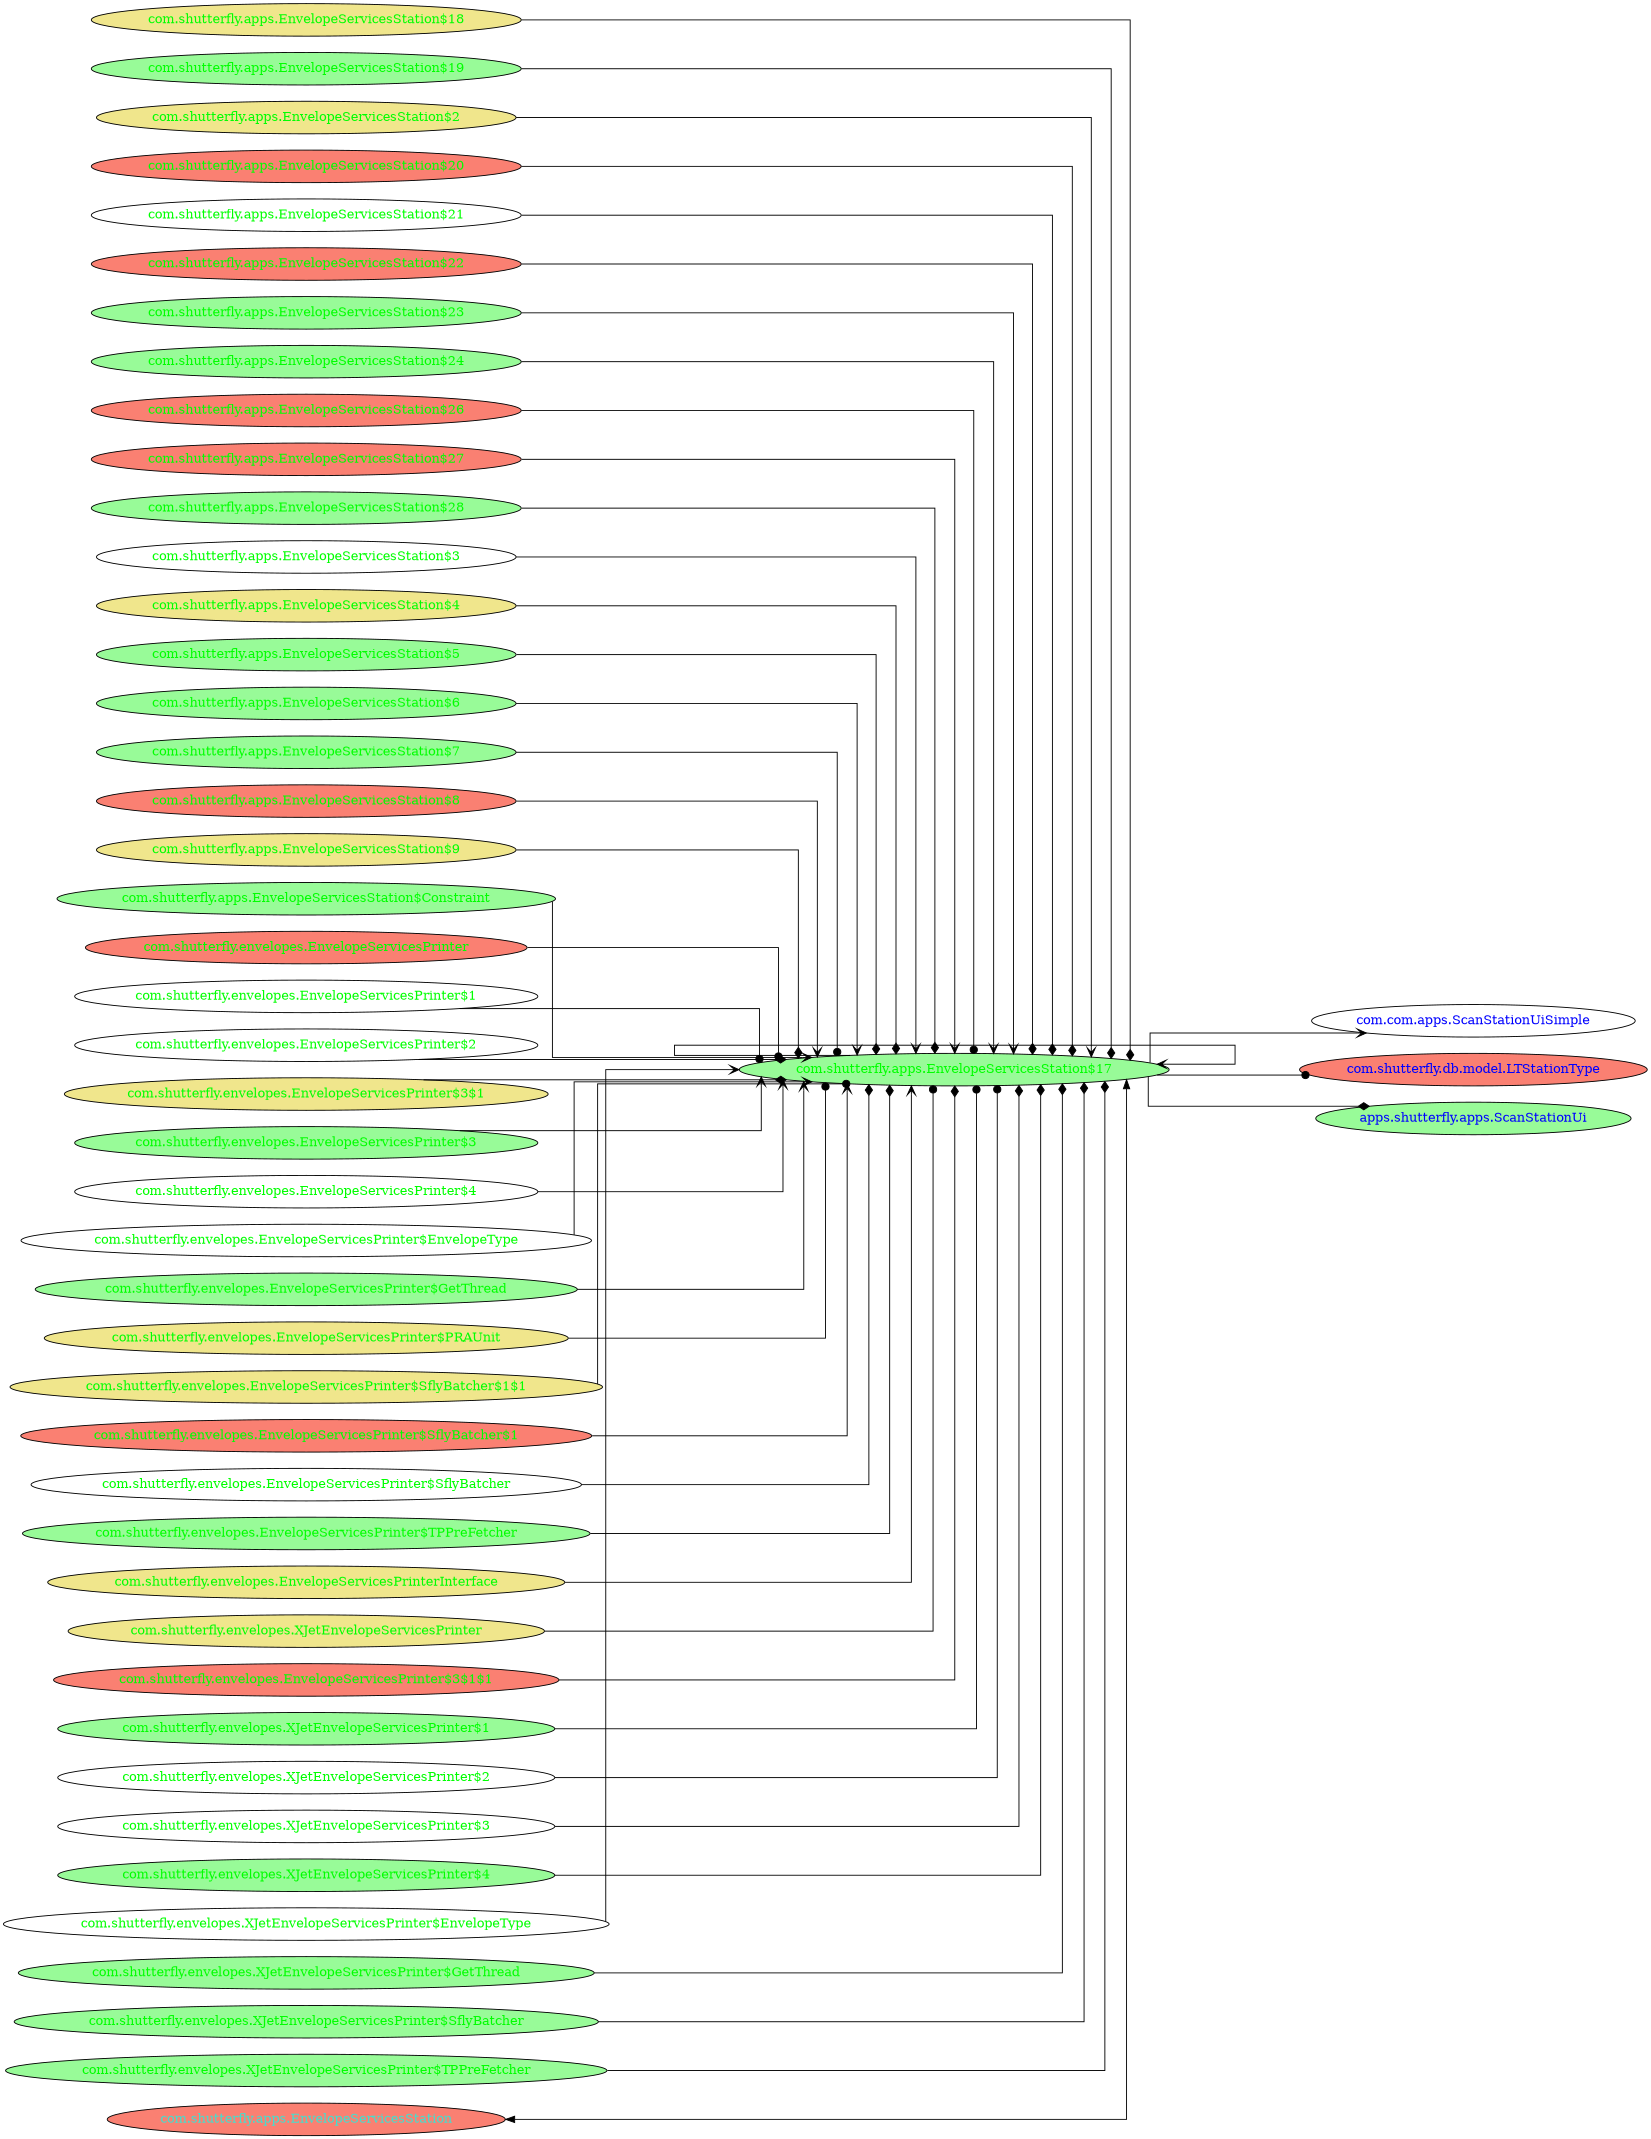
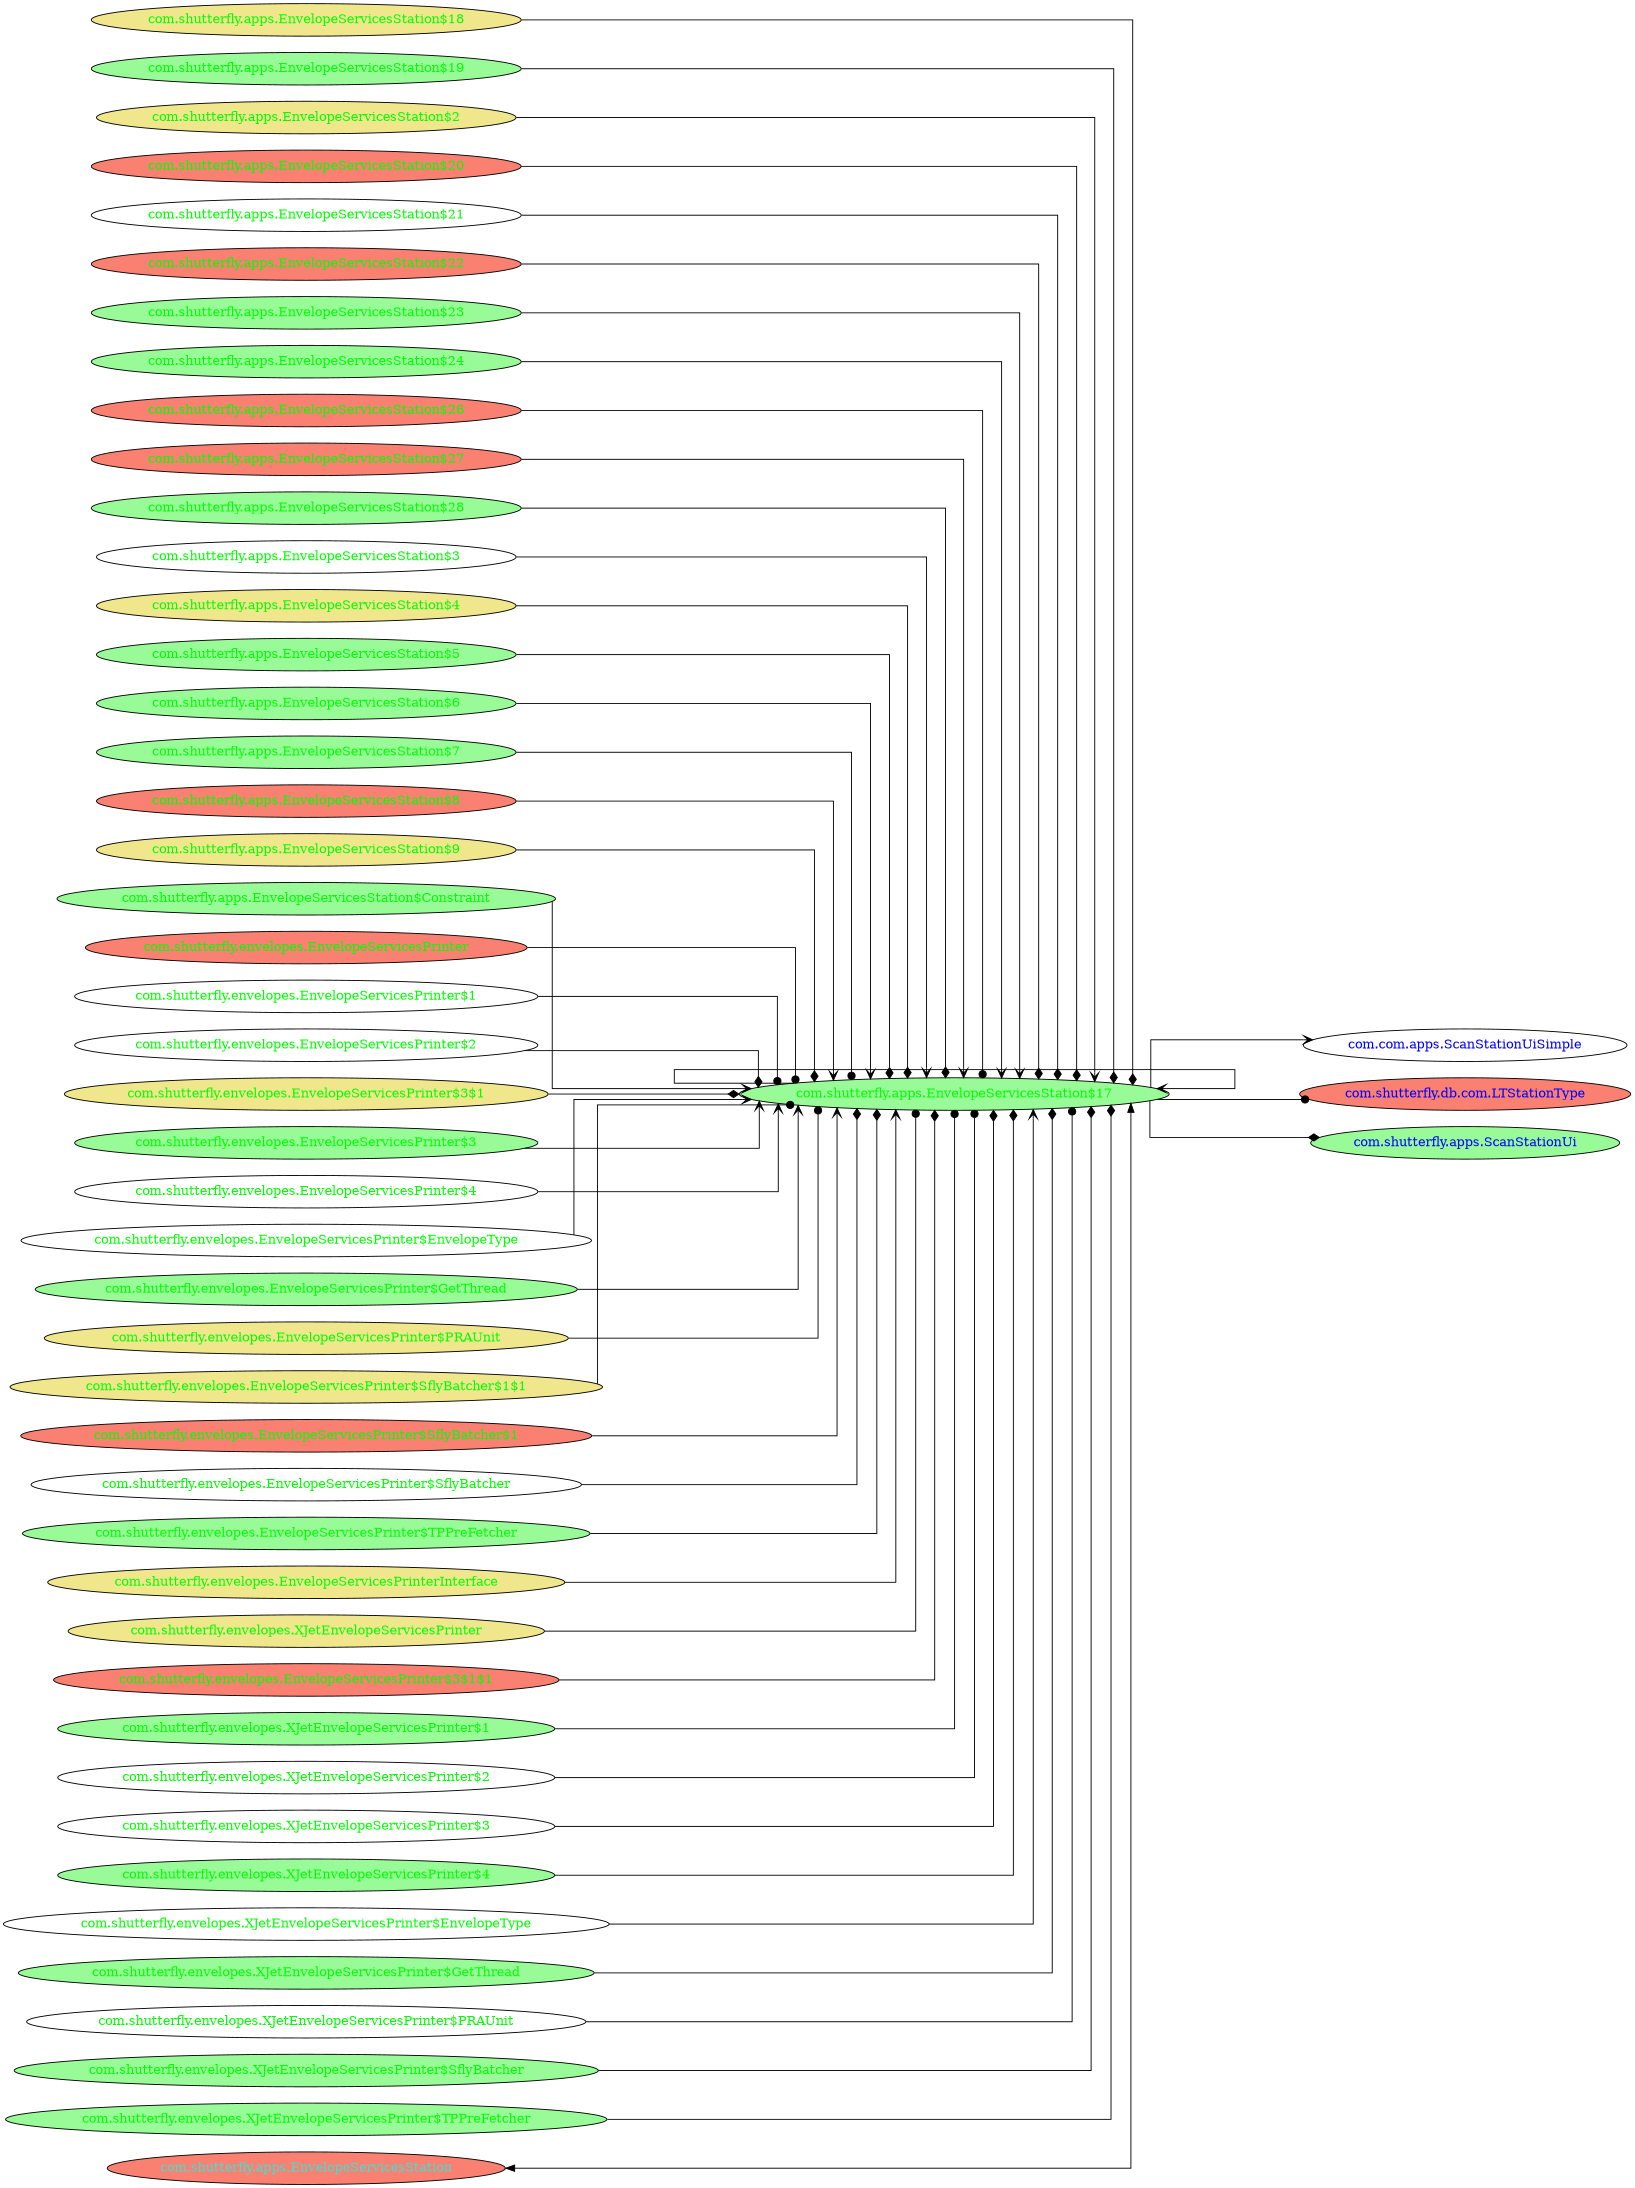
  digraph {
    concentrate=true
    rankdir=LR
    ranksep=2.0
    splines=ortho
    node [fillcolor=palegreen fontcolor=green style=filled]
    edge [arrowhead=diamond]
    "com.shutterfly.apps.EnvelopeServicesStation$17"
    n2 [fillcolor=white fontcolor=blue label="com.com.apps.ScanStationUiSimple"]
-   "com.shutterfly.db.model.LTStationType" [fillcolor=salmon fontcolor=blue]
-   "com.shutterfly.apps.ScanStationUi" [fontcolor=blue label="apps.shutterfly.apps.ScanStationUi"]
+   "com.shutterfly.db.model.LTStationType" [fillcolor=salmon fontcolor=blue label="com.shutterfly.db.com.LTStationType"]
+   "com.shutterfly.apps.ScanStationUi" [fontcolor=blue]
    "com.shutterfly.apps.EnvelopeServicesStation$18" [fillcolor=khaki]
    "com.shutterfly.apps.EnvelopeServicesStation$19"
    "com.shutterfly.apps.EnvelopeServicesStation$2" [fillcolor=khaki]
    "com.shutterfly.apps.EnvelopeServicesStation$20" [fillcolor=salmon]
    "com.shutterfly.apps.EnvelopeServicesStation$21" [fillcolor=white]
    "com.shutterfly.apps.EnvelopeServicesStation$22" [fillcolor=salmon]
    "com.shutterfly.apps.EnvelopeServicesStation$23"
    "com.shutterfly.apps.EnvelopeServicesStation$24"
    "com.shutterfly.apps.EnvelopeServicesStation$26" [fillcolor=salmon]
    "com.shutterfly.apps.EnvelopeServicesStation$27" [fillcolor=salmon]
    "com.shutterfly.apps.EnvelopeServicesStation$28"
    "com.shutterfly.apps.EnvelopeServicesStation$3" [fillcolor=white]
    "com.shutterfly.apps.EnvelopeServicesStation$4" [fillcolor=khaki]
    "com.shutterfly.apps.EnvelopeServicesStation$5"
    "com.shutterfly.apps.EnvelopeServicesStation$6"
    "com.shutterfly.apps.EnvelopeServicesStation$7"
    "com.shutterfly.apps.EnvelopeServicesStation$8" [fillcolor=salmon]
    "com.shutterfly.apps.EnvelopeServicesStation$9" [fillcolor=khaki]
    "com.shutterfly.apps.EnvelopeServicesStation$Constraint"
    "com.shutterfly.envelopes.EnvelopeServicesPrinter" [fillcolor=salmon]
    "com.shutterfly.envelopes.EnvelopeServicesPrinter$1" [fillcolor=white]
    "com.shutterfly.envelopes.EnvelopeServicesPrinter$2" [fillcolor=white]
    "com.shutterfly.envelopes.EnvelopeServicesPrinter$3$1" [fillcolor=khaki]
    "com.shutterfly.envelopes.EnvelopeServicesPrinter$3"
    "com.shutterfly.envelopes.EnvelopeServicesPrinter$4" [fillcolor=white]
    "com.shutterfly.envelopes.EnvelopeServicesPrinter$EnvelopeType" [fillcolor=white]
    "com.shutterfly.envelopes.EnvelopeServicesPrinter$GetThread"
    "com.shutterfly.envelopes.EnvelopeServicesPrinter$PRAUnit" [fillcolor=khaki]
    "com.shutterfly.envelopes.EnvelopeServicesPrinter$SflyBatcher$1$1" [fillcolor=khaki]
    "com.shutterfly.envelopes.EnvelopeServicesPrinter$SflyBatcher$1" [fillcolor=salmon]
    "com.shutterfly.envelopes.EnvelopeServicesPrinter$SflyBatcher" [fillcolor=white]
    "com.shutterfly.envelopes.EnvelopeServicesPrinter$TPPreFetcher"
    "com.shutterfly.envelopes.EnvelopeServicesPrinterInterface" [fillcolor=khaki]
    "com.shutterfly.envelopes.XJetEnvelopeServicesPrinter" [fillcolor=khaki]
    "com.shutterfly.envelopes.EnvelopeServicesPrinter$3$1$1" [fillcolor=salmon]
    "com.shutterfly.envelopes.XJetEnvelopeServicesPrinter$1"
    "com.shutterfly.envelopes.XJetEnvelopeServicesPrinter$2" [fillcolor=white]
    "com.shutterfly.envelopes.XJetEnvelopeServicesPrinter$3" [fillcolor=white]
    "com.shutterfly.envelopes.XJetEnvelopeServicesPrinter$4"
    "com.shutterfly.envelopes.XJetEnvelopeServicesPrinter$EnvelopeType" [fillcolor=white]
    "com.shutterfly.envelopes.XJetEnvelopeServicesPrinter$GetThread"
+   "com.shutterfly.envelopes.XJetEnvelopeServicesPrinter$PRAUnit" [fillcolor=white]
    "com.shutterfly.envelopes.XJetEnvelopeServicesPrinter$SflyBatcher"
    "com.shutterfly.envelopes.XJetEnvelopeServicesPrinter$TPPreFetcher"
    "com.shutterfly.apps.EnvelopeServicesStation" [fillcolor=salmon fontcolor=turquoise]
    "com.shutterfly.apps.EnvelopeServicesStation$17" -> "com.shutterfly.apps.EnvelopeServicesStation$17" [arrowhead=vee]
    "com.shutterfly.apps.EnvelopeServicesStation$17" -> n2 [arrowhead=vee]
    "com.shutterfly.apps.EnvelopeServicesStation$17" -> "com.shutterfly.db.model.LTStationType" [arrowhead=dot]
    "com.shutterfly.apps.EnvelopeServicesStation$17" -> "com.shutterfly.apps.ScanStationUi"
    "com.shutterfly.apps.EnvelopeServicesStation$18" -> "com.shutterfly.apps.EnvelopeServicesStation$17"
    "com.shutterfly.apps.EnvelopeServicesStation$19" -> "com.shutterfly.apps.EnvelopeServicesStation$17"
    "com.shutterfly.apps.EnvelopeServicesStation$2" -> "com.shutterfly.apps.EnvelopeServicesStation$17" [arrowhead=vee]
    "com.shutterfly.apps.EnvelopeServicesStation$20" -> "com.shutterfly.apps.EnvelopeServicesStation$17"
    "com.shutterfly.apps.EnvelopeServicesStation$21" -> "com.shutterfly.apps.EnvelopeServicesStation$17"
    "com.shutterfly.apps.EnvelopeServicesStation$22" -> "com.shutterfly.apps.EnvelopeServicesStation$17"
    "com.shutterfly.apps.EnvelopeServicesStation$23" -> "com.shutterfly.apps.EnvelopeServicesStation$17" [arrowhead=vee]
    "com.shutterfly.apps.EnvelopeServicesStation$24" -> "com.shutterfly.apps.EnvelopeServicesStation$17" [arrowhead=vee]
    "com.shutterfly.apps.EnvelopeServicesStation$26" -> "com.shutterfly.apps.EnvelopeServicesStation$17" [arrowhead=dot]
    "com.shutterfly.apps.EnvelopeServicesStation$27" -> "com.shutterfly.apps.EnvelopeServicesStation$17" [arrowhead=vee]
    "com.shutterfly.apps.EnvelopeServicesStation$28" -> "com.shutterfly.apps.EnvelopeServicesStation$17"
    "com.shutterfly.apps.EnvelopeServicesStation$3" -> "com.shutterfly.apps.EnvelopeServicesStation$17" [arrowhead=vee]
    "com.shutterfly.apps.EnvelopeServicesStation$4" -> "com.shutterfly.apps.EnvelopeServicesStation$17"
    "com.shutterfly.apps.EnvelopeServicesStation$5" -> "com.shutterfly.apps.EnvelopeServicesStation$17"
    "com.shutterfly.apps.EnvelopeServicesStation$6" -> "com.shutterfly.apps.EnvelopeServicesStation$17" [arrowhead=vee]
    "com.shutterfly.apps.EnvelopeServicesStation$7" -> "com.shutterfly.apps.EnvelopeServicesStation$17" [arrowhead=dot]
    "com.shutterfly.apps.EnvelopeServicesStation$8" -> "com.shutterfly.apps.EnvelopeServicesStation$17" [arrowhead=vee]
    "com.shutterfly.apps.EnvelopeServicesStation$9" -> "com.shutterfly.apps.EnvelopeServicesStation$17"
    "com.shutterfly.apps.EnvelopeServicesStation$Constraint" -> "com.shutterfly.apps.EnvelopeServicesStation$17" [arrowhead=vee]
    "com.shutterfly.envelopes.EnvelopeServicesPrinter" -> "com.shutterfly.apps.EnvelopeServicesStation$17" [arrowhead=dot]
    "com.shutterfly.envelopes.EnvelopeServicesPrinter$1" -> "com.shutterfly.apps.EnvelopeServicesStation$17" [arrowhead=dot]
    "com.shutterfly.envelopes.EnvelopeServicesPrinter$2" -> "com.shutterfly.apps.EnvelopeServicesStation$17"
    "com.shutterfly.envelopes.EnvelopeServicesPrinter$3$1" -> "com.shutterfly.apps.EnvelopeServicesStation$17"
    "com.shutterfly.envelopes.EnvelopeServicesPrinter$3" -> "com.shutterfly.apps.EnvelopeServicesStation$17" [arrowhead=vee]
    "com.shutterfly.envelopes.EnvelopeServicesPrinter$4" -> "com.shutterfly.apps.EnvelopeServicesStation$17" [arrowhead=vee]
    "com.shutterfly.envelopes.EnvelopeServicesPrinter$EnvelopeType" -> "com.shutterfly.apps.EnvelopeServicesStation$17" [arrowhead=vee]
    "com.shutterfly.envelopes.EnvelopeServicesPrinter$GetThread" -> "com.shutterfly.apps.EnvelopeServicesStation$17" [arrowhead=vee]
    "com.shutterfly.envelopes.EnvelopeServicesPrinter$PRAUnit" -> "com.shutterfly.apps.EnvelopeServicesStation$17" [arrowhead=dot]
    "com.shutterfly.envelopes.EnvelopeServicesPrinter$SflyBatcher$1$1" -> "com.shutterfly.apps.EnvelopeServicesStation$17" [arrowhead=dot]
    "com.shutterfly.envelopes.EnvelopeServicesPrinter$SflyBatcher$1" -> "com.shutterfly.apps.EnvelopeServicesStation$17" [arrowhead=vee]
    "com.shutterfly.envelopes.EnvelopeServicesPrinter$SflyBatcher" -> "com.shutterfly.apps.EnvelopeServicesStation$17"
    "com.shutterfly.envelopes.EnvelopeServicesPrinter$TPPreFetcher" -> "com.shutterfly.apps.EnvelopeServicesStation$17"
    "com.shutterfly.envelopes.EnvelopeServicesPrinterInterface" -> "com.shutterfly.apps.EnvelopeServicesStation$17" [arrowhead=vee]
    "com.shutterfly.envelopes.XJetEnvelopeServicesPrinter" -> "com.shutterfly.apps.EnvelopeServicesStation$17" [arrowhead=dot]
    "com.shutterfly.envelopes.EnvelopeServicesPrinter$3$1$1" -> "com.shutterfly.apps.EnvelopeServicesStation$17"
    "com.shutterfly.envelopes.XJetEnvelopeServicesPrinter$1" -> "com.shutterfly.apps.EnvelopeServicesStation$17" [arrowhead=dot]
    "com.shutterfly.envelopes.XJetEnvelopeServicesPrinter$2" -> "com.shutterfly.apps.EnvelopeServicesStation$17" [arrowhead=dot]
    "com.shutterfly.envelopes.XJetEnvelopeServicesPrinter$3" -> "com.shutterfly.apps.EnvelopeServicesStation$17"
    "com.shutterfly.envelopes.XJetEnvelopeServicesPrinter$4" -> "com.shutterfly.apps.EnvelopeServicesStation$17"
    "com.shutterfly.envelopes.XJetEnvelopeServicesPrinter$EnvelopeType" -> "com.shutterfly.apps.EnvelopeServicesStation$17" [arrowhead=vee]
    "com.shutterfly.envelopes.XJetEnvelopeServicesPrinter$GetThread" -> "com.shutterfly.apps.EnvelopeServicesStation$17"
+   "com.shutterfly.envelopes.XJetEnvelopeServicesPrinter$PRAUnit" -> "com.shutterfly.apps.EnvelopeServicesStation$17" [arrowhead=dot]
    "com.shutterfly.envelopes.XJetEnvelopeServicesPrinter$SflyBatcher" -> "com.shutterfly.apps.EnvelopeServicesStation$17"
    "com.shutterfly.envelopes.XJetEnvelopeServicesPrinter$TPPreFetcher" -> "com.shutterfly.apps.EnvelopeServicesStation$17"
    "com.shutterfly.apps.EnvelopeServicesStation" -> "com.shutterfly.apps.EnvelopeServicesStation$17" [dir=both arrowhead=""]
  }
